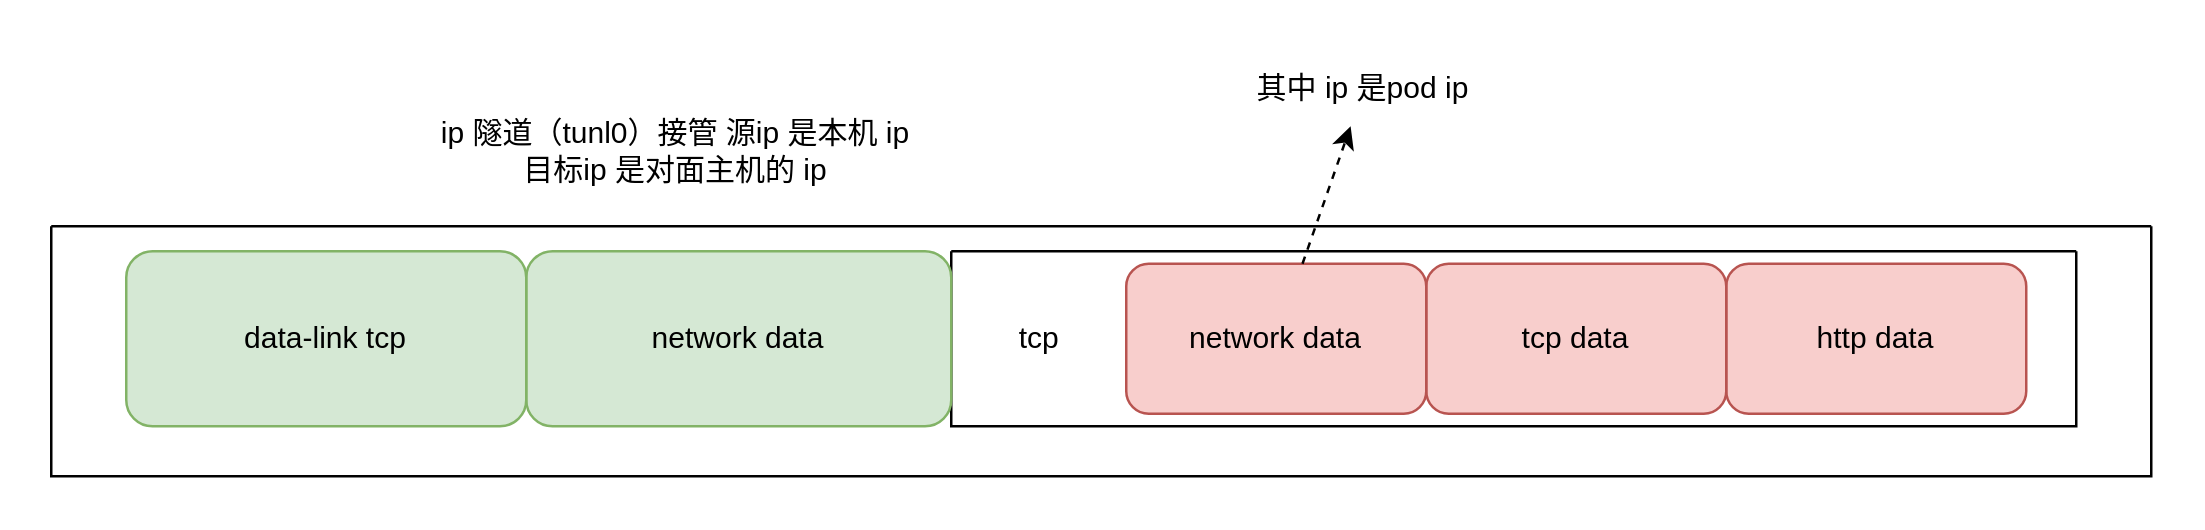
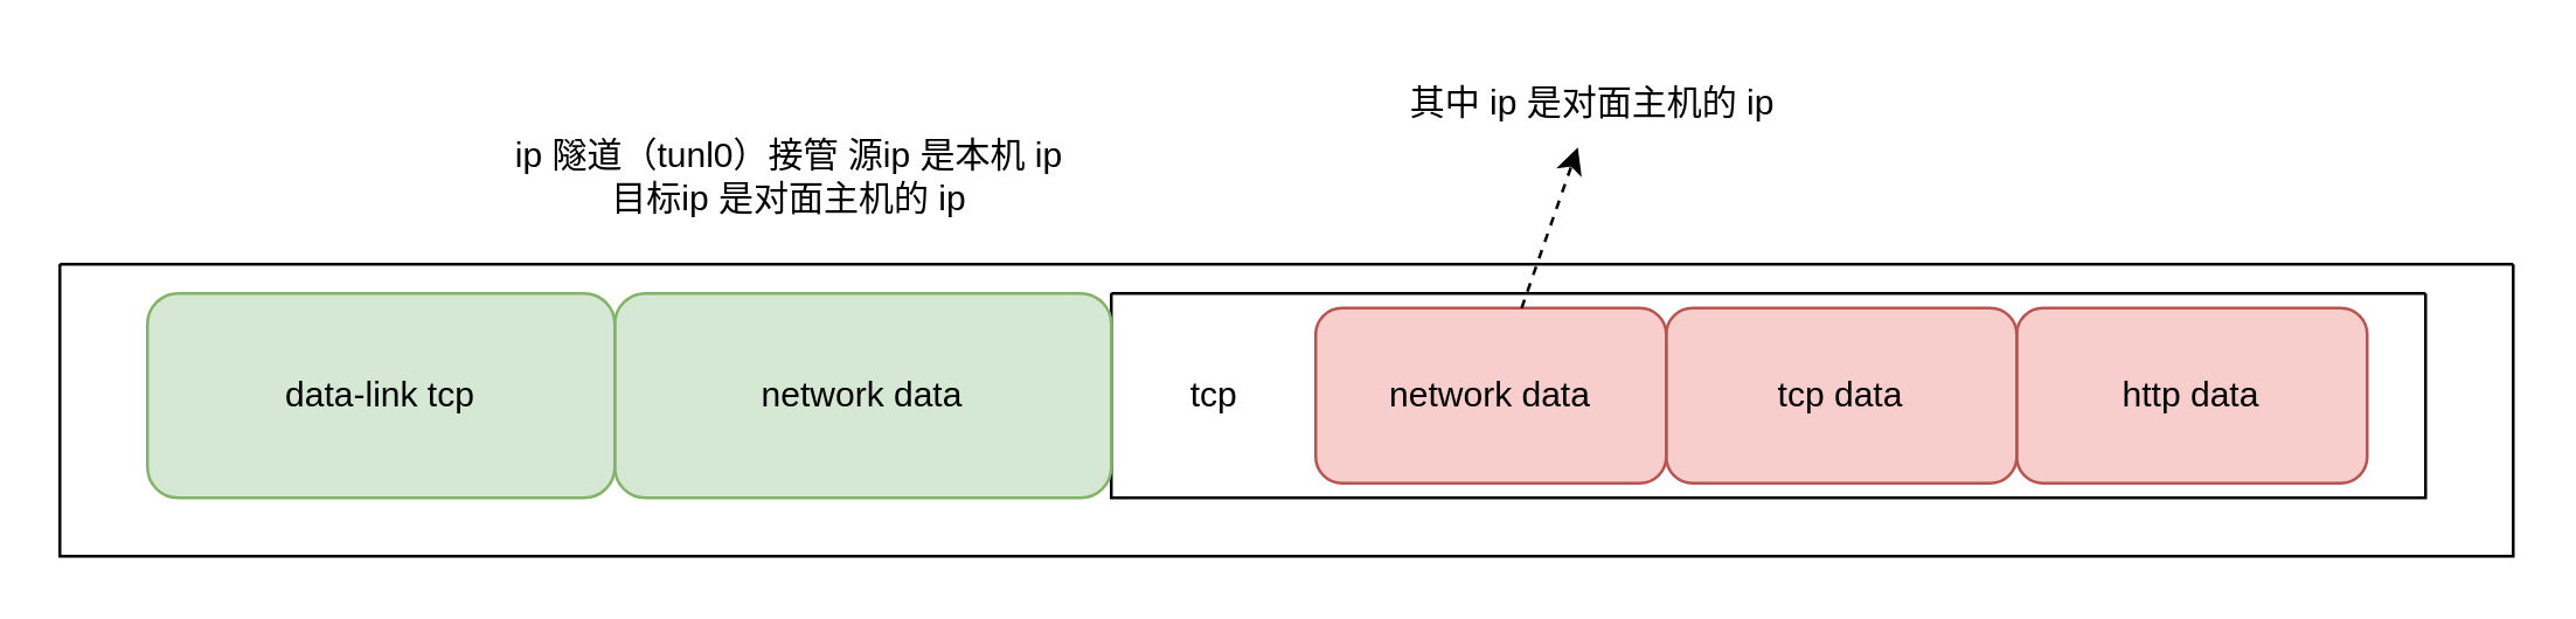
  <mxCell id="0" />
  <mxCell id="1" parent="0" />
  <mxCell id="2" value="" style="swimlane;startSize=0;" vertex="1" parent="1"><mxGeometry x="20" y="90" width="840" height="100" as="geometry" /></mxCell>
  <mxCell id="3" value="" style="swimlane;startSize=0;" vertex="1" parent="2"><mxGeometry x="360" y="10" width="450" height="70" as="geometry" /></mxCell>
  <mxCell id="4" value="http data" style="rounded=1;whiteSpace=wrap;html=1;fillColor=#f8cecc;strokeColor=#b85450;" vertex="1" parent="3"><mxGeometry x="310" y="5" width="120" height="60" as="geometry" /></mxCell>
  <mxCell id="5" value="tcp data" style="rounded=1;whiteSpace=wrap;html=1;fillColor=#f8cecc;strokeColor=#b85450;" vertex="1" parent="3"><mxGeometry x="190" y="5" width="120" height="60" as="geometry" /></mxCell>
  <mxCell id="6" value="network data" style="rounded=1;whiteSpace=wrap;html=1;fillColor=#f8cecc;strokeColor=#b85450;" vertex="1" parent="3"><mxGeometry x="70" y="5" width="120" height="60" as="geometry" /></mxCell>
  <mxCell id="7" value="tcp" style="text;html=1;align=center;verticalAlign=middle;resizable=0;points=[];autosize=1;strokeColor=none;fillColor=none;" vertex="1" parent="3"><mxGeometry x="15" y="20" width="40" height="30" as="geometry" /></mxCell>
  <mxCell id="8" value="network data" style="rounded=1;whiteSpace=wrap;html=1;fillColor=#d5e8d4;strokeColor=#82b366;" vertex="1" parent="2"><mxGeometry x="190" y="10" width="170" height="70" as="geometry" /></mxCell>
  <mxCell id="9" value="data-link tcp" style="rounded=1;whiteSpace=wrap;html=1;fillColor=#d5e8d4;strokeColor=#82b366;" vertex="1" parent="2"><mxGeometry x="30" y="10" width="160" height="70" as="geometry" /></mxCell>
- <mxCell id="10" value="其中 ip 是pod ip" style="text;html=1;strokeColor=none;fillColor=none;align=center;verticalAlign=middle;whiteSpace=wrap;rounded=0;" vertex="1" parent="1"><mxGeometry x="440" y="20" width="210" height="30" as="geometry" /></mxCell>
+ <mxCell id="10" value="其中 ip 是对面主机的 ip" style="text;html=1;strokeColor=none;fillColor=none;align=center;verticalAlign=middle;whiteSpace=wrap;rounded=0;" vertex="1" parent="1"><mxGeometry x="440" y="20" width="210" height="30" as="geometry" /></mxCell>
  <mxCell id="11" style="edgeStyle=none;html=1;dashed=1;" edge="1" parent="1" source="6" target="10"><mxGeometry relative="1" as="geometry" /></mxCell>
  <mxCell id="12" value="ip 隧道（tunl0）接管 源ip 是本机 ip&lt;br&gt;目标ip 是对面主机的 ip" style="text;html=1;strokeColor=none;fillColor=none;align=center;verticalAlign=middle;whiteSpace=wrap;rounded=0;" vertex="1" parent="1"><mxGeometry x="150" y="40" width="240" height="40" as="geometry" /></mxCell>
